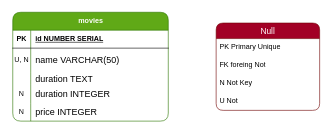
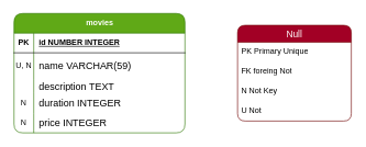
  <mxCell id="0" />
  <mxCell id="1" parent="0" />
  <mxCell id="2" value="movies" style="shape=table;startSize=30;container=1;collapsible=1;childLayout=tableLayout;fixedRows=1;rowLines=0;fontStyle=1;align=center;resizeLast=1;html=1;fillColor=#60a917;fontColor=#ffffff;strokeColor=#2D7600;rounded=1;" vertex="1" parent="1"><mxGeometry x="20" y="20" width="260" height="182" as="geometry" /></mxCell>
  <mxCell id="3" value="" style="shape=tableRow;horizontal=0;startSize=0;swimlaneHead=0;swimlaneBody=0;fillColor=none;collapsible=0;dropTarget=0;points=[[0,0.5],[1,0.5]];portConstraint=eastwest;top=0;left=0;right=0;bottom=1;" vertex="1" parent="2"><mxGeometry y="30" width="260" height="30" as="geometry" /></mxCell>
  <mxCell id="4" value="PK" style="shape=partialRectangle;connectable=0;fillColor=none;top=0;left=0;bottom=0;right=0;fontStyle=1;overflow=hidden;whiteSpace=wrap;html=1;" vertex="1" parent="3"><mxGeometry width="30" height="30" as="geometry"><mxRectangle width="30" height="30" as="alternateBounds" /></mxGeometry></mxCell>
- <mxCell id="5" value="id NUMBER SERIAL" style="shape=partialRectangle;connectable=0;fillColor=none;top=0;left=0;bottom=0;right=0;align=left;spacingLeft=6;fontStyle=5;overflow=hidden;whiteSpace=wrap;html=1;" vertex="1" parent="3"><mxGeometry x="30" width="230" height="30" as="geometry"><mxRectangle width="230" height="30" as="alternateBounds" /></mxGeometry></mxCell>
+ <mxCell id="5" value="id NUMBER INTEGER" style="shape=partialRectangle;connectable=0;fillColor=none;top=0;left=0;bottom=0;right=0;align=left;spacingLeft=6;fontStyle=5;overflow=hidden;whiteSpace=wrap;html=1;" vertex="1" parent="3"><mxGeometry x="30" width="230" height="30" as="geometry"><mxRectangle width="230" height="30" as="alternateBounds" /></mxGeometry></mxCell>
  <mxCell id="6" value="" style="shape=tableRow;horizontal=0;startSize=0;swimlaneHead=0;swimlaneBody=0;fillColor=none;collapsible=0;dropTarget=0;points=[[0,0.5],[1,0.5]];portConstraint=eastwest;top=0;left=0;right=0;bottom=0;" vertex="1" parent="2"><mxGeometry y="60" width="260" height="40" as="geometry" /></mxCell>
  <mxCell id="7" value="U, N" style="shape=partialRectangle;connectable=0;fillColor=none;top=0;left=0;bottom=0;right=0;editable=1;overflow=hidden;whiteSpace=wrap;html=1;" vertex="1" parent="6"><mxGeometry width="30" height="40" as="geometry"><mxRectangle width="30" height="40" as="alternateBounds" /></mxGeometry></mxCell>
- <mxCell id="8" value="&lt;font style=&quot;font-size: 15px;&quot;&gt;name VARCHAR(50)&lt;/font&gt;" style="shape=partialRectangle;connectable=0;fillColor=none;top=0;left=0;bottom=0;right=0;align=left;spacingLeft=6;overflow=hidden;whiteSpace=wrap;html=1;" vertex="1" parent="6"><mxGeometry x="30" width="230" height="40" as="geometry"><mxRectangle width="230" height="40" as="alternateBounds" /></mxGeometry></mxCell>
+ <mxCell id="8" value="&lt;font style=&quot;font-size: 15px;&quot;&gt;name VARCHAR(59)&lt;/font&gt;" style="shape=partialRectangle;connectable=0;fillColor=none;top=0;left=0;bottom=0;right=0;align=left;spacingLeft=6;overflow=hidden;whiteSpace=wrap;html=1;" vertex="1" parent="6"><mxGeometry x="30" width="230" height="40" as="geometry"><mxRectangle width="230" height="40" as="alternateBounds" /></mxGeometry></mxCell>
  <mxCell id="9" value="" style="shape=tableRow;horizontal=0;startSize=0;swimlaneHead=0;swimlaneBody=0;fillColor=none;collapsible=0;dropTarget=0;points=[[0,0.5],[1,0.5]];portConstraint=eastwest;top=0;left=0;right=0;bottom=0;" vertex="1" parent="2"><mxGeometry y="100" width="260" height="20" as="geometry" /></mxCell>
  <mxCell id="10" value="" style="shape=partialRectangle;connectable=0;fillColor=none;top=0;left=0;bottom=0;right=0;editable=1;overflow=hidden;whiteSpace=wrap;html=1;" vertex="1" parent="9"><mxGeometry width="30" height="20" as="geometry"><mxRectangle width="30" height="20" as="alternateBounds" /></mxGeometry></mxCell>
- <mxCell id="11" value="&lt;font style=&quot;font-size: 15px;&quot;&gt;duration TEXT&lt;/font&gt;" style="shape=partialRectangle;connectable=0;fillColor=none;top=0;left=0;bottom=0;right=0;align=left;spacingLeft=6;overflow=hidden;whiteSpace=wrap;html=1;" vertex="1" parent="9"><mxGeometry x="30" width="230" height="20" as="geometry"><mxRectangle width="230" height="20" as="alternateBounds" /></mxGeometry></mxCell>
+ <mxCell id="11" value="&lt;font style=&quot;font-size: 15px;&quot;&gt;description TEXT&lt;/font&gt;" style="shape=partialRectangle;connectable=0;fillColor=none;top=0;left=0;bottom=0;right=0;align=left;spacingLeft=6;overflow=hidden;whiteSpace=wrap;html=1;" vertex="1" parent="9"><mxGeometry x="30" width="230" height="20" as="geometry"><mxRectangle width="230" height="20" as="alternateBounds" /></mxGeometry></mxCell>
  <mxCell id="12" value="" style="shape=tableRow;horizontal=0;startSize=0;swimlaneHead=0;swimlaneBody=0;fillColor=none;collapsible=0;dropTarget=0;points=[[0,0.5],[1,0.5]];portConstraint=eastwest;top=0;left=0;right=0;bottom=0;" vertex="1" parent="2"><mxGeometry y="120" width="260" height="32" as="geometry" /></mxCell>
  <mxCell id="13" value="N" style="shape=partialRectangle;connectable=0;fillColor=none;top=0;left=0;bottom=0;right=0;editable=1;overflow=hidden;whiteSpace=wrap;html=1;" vertex="1" parent="12"><mxGeometry width="30" height="32" as="geometry"><mxRectangle width="30" height="32" as="alternateBounds" /></mxGeometry></mxCell>
  <mxCell id="14" value="&lt;font style=&quot;font-size: 15px;&quot;&gt;duration INTEGER&lt;/font&gt;" style="shape=partialRectangle;connectable=0;fillColor=none;top=0;left=0;bottom=0;right=0;align=left;spacingLeft=6;overflow=hidden;whiteSpace=wrap;html=1;" vertex="1" parent="12"><mxGeometry x="30" width="230" height="32" as="geometry"><mxRectangle width="230" height="32" as="alternateBounds" /></mxGeometry></mxCell>
  <mxCell id="15" style="shape=tableRow;horizontal=0;startSize=0;swimlaneHead=0;swimlaneBody=0;fillColor=none;collapsible=0;dropTarget=0;points=[[0,0.5],[1,0.5]];portConstraint=eastwest;top=0;left=0;right=0;bottom=0;" vertex="1" parent="2"><mxGeometry y="152" width="260" height="30" as="geometry" /></mxCell>
  <mxCell id="16" value="N" style="shape=partialRectangle;connectable=0;fillColor=none;top=0;left=0;bottom=0;right=0;editable=1;overflow=hidden;whiteSpace=wrap;html=1;" vertex="1" parent="15"><mxGeometry width="30" height="30" as="geometry"><mxRectangle width="30" height="30" as="alternateBounds" /></mxGeometry></mxCell>
  <mxCell id="17" value="&lt;font style=&quot;font-size: 15px;&quot;&gt;price INTEGER&lt;/font&gt;" style="shape=partialRectangle;connectable=0;fillColor=none;top=0;left=0;bottom=0;right=0;align=left;spacingLeft=6;overflow=hidden;whiteSpace=wrap;html=1;" vertex="1" parent="15"><mxGeometry x="30" width="230" height="30" as="geometry"><mxRectangle width="230" height="30" as="alternateBounds" /></mxGeometry></mxCell>
  <mxCell id="18" value="Null" style="swimlane;fontStyle=0;childLayout=stackLayout;horizontal=1;startSize=26;horizontalStack=0;resizeParent=1;resizeParentMax=0;resizeLast=0;collapsible=1;marginBottom=0;align=center;fontSize=14;fillColor=#a20025;fontColor=#ffffff;strokeColor=#6F0000;rounded=1;" vertex="1" parent="1"><mxGeometry x="360" y="38" width="173" height="146" as="geometry" /></mxCell>
  <mxCell id="19" value="PK Primary Unique" style="text;strokeColor=none;fillColor=none;spacingLeft=4;spacingRight=4;overflow=hidden;rotatable=0;points=[[0,0.5],[1,0.5]];portConstraint=eastwest;fontSize=12;whiteSpace=wrap;html=1;" vertex="1" parent="18"><mxGeometry y="26" width="173" height="30" as="geometry" /></mxCell>
  <mxCell id="20" value="FK foreing Not" style="text;strokeColor=none;fillColor=none;spacingLeft=4;spacingRight=4;overflow=hidden;rotatable=0;points=[[0,0.5],[1,0.5]];portConstraint=eastwest;fontSize=12;whiteSpace=wrap;html=1;" vertex="1" parent="18"><mxGeometry y="56" width="173" height="30" as="geometry" /></mxCell>
  <mxCell id="21" value="N Not Key" style="text;strokeColor=none;fillColor=none;spacingLeft=4;spacingRight=4;overflow=hidden;rotatable=0;points=[[0,0.5],[1,0.5]];portConstraint=eastwest;fontSize=12;whiteSpace=wrap;html=1;" vertex="1" parent="18"><mxGeometry y="86" width="173" height="30" as="geometry" /></mxCell>
  <mxCell id="22" value="U Not" style="text;strokeColor=none;fillColor=none;spacingLeft=4;spacingRight=4;overflow=hidden;rotatable=0;points=[[0,0.5],[1,0.5]];portConstraint=eastwest;fontSize=12;whiteSpace=wrap;html=1;" vertex="1" parent="18"><mxGeometry y="116" width="173" height="30" as="geometry" /></mxCell>
